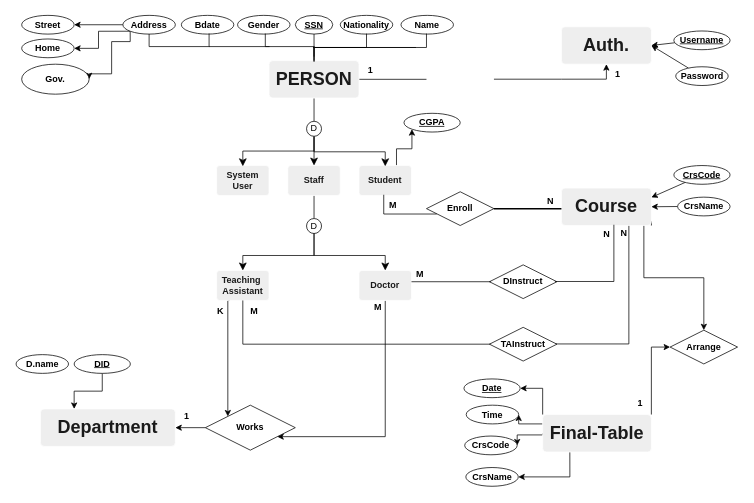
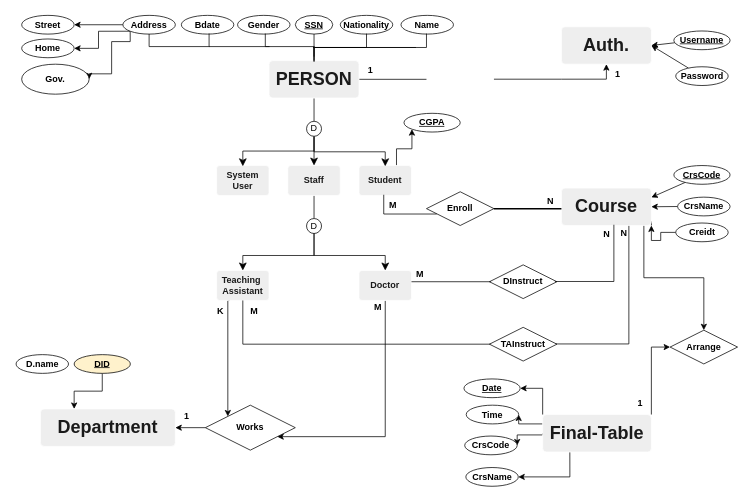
  <mxCell id="0" />
  <mxCell id="1" parent="0" />
  <mxCell id="2" style="edgeStyle=orthogonalEdgeStyle;rounded=0;orthogonalLoop=1;jettySize=auto;html=1;" edge="1" parent="1" source="91" target="90"><mxGeometry relative="1" as="geometry" /></mxCell>
  <mxCell id="3" style="edgeStyle=orthogonalEdgeStyle;rounded=0;orthogonalLoop=1;jettySize=auto;html=1;exitX=0.5;exitY=1;exitDx=0;exitDy=0;" edge="1" parent="1" source="31" target="91"><mxGeometry relative="1" as="geometry"><mxPoint x="418" y="570" as="targetPoint" /><Array as="points"><mxPoint x="513" y="582" /></Array></mxGeometry></mxCell>
  <mxCell id="4" value="" style="line;strokeWidth=1;html=1;rotation=-90;" vertex="1" parent="1"><mxGeometry x="402.69" y="140.64" width="30.63" height="10" as="geometry" /></mxCell>
  <mxCell id="5" value="" style="line;strokeWidth=1;html=1;" vertex="1" parent="1"><mxGeometry x="478" y="100.32" width="90" height="10" as="geometry" /></mxCell>
  <mxCell id="6" value="" style="line;strokeWidth=1;html=1;rotation=-90;" vertex="1" parent="1"><mxGeometry x="402.7" y="270.32" width="30.63" height="10" as="geometry" /></mxCell>
  <mxCell id="7" value="" style="line;strokeWidth=1;html=1;" vertex="1" parent="1"><mxGeometry x="323" y="453.64" width="335" height="10" as="geometry" /></mxCell>
  <mxCell id="8" value="" style="shape=partialRectangle;whiteSpace=wrap;html=1;top=0;left=0;fillColor=none;" vertex="1" parent="1"><mxGeometry x="740" y="265" width="98" height="193.32" as="geometry" /></mxCell>
  <mxCell id="9" value="&lt;h1&gt;&lt;b&gt;PERSON&lt;/b&gt;&lt;/h1&gt;" style="rounded=1;arcSize=10;whiteSpace=wrap;html=1;align=center;labelBackgroundColor=none;fillColor=#EEEEEE;strokeColor=#FFFFFF;fontColor=#1A1A1A;" vertex="1" parent="1"><mxGeometry x="358" y="80.32" width="120" height="50" as="geometry" /></mxCell>
  <mxCell id="10" style="edgeStyle=orthogonalEdgeStyle;rounded=0;orthogonalLoop=1;jettySize=auto;html=1;entryX=0;entryY=1;entryDx=0;entryDy=0;" edge="1" parent="1" source="11" target="76"><mxGeometry relative="1" as="geometry"><Array as="points"><mxPoint x="528" y="198" /><mxPoint x="549" y="198" /></Array></mxGeometry></mxCell>
  <mxCell id="11" value="&lt;b&gt;Student&lt;/b&gt;" style="rounded=1;arcSize=10;whiteSpace=wrap;html=1;align=center;labelBackgroundColor=none;fillColor=#EEEEEE;strokeColor=#FFFFFF;fontColor=#1A1A1A;" vertex="1" parent="1"><mxGeometry x="478" y="220.32" width="70" height="40" as="geometry" /></mxCell>
  <mxCell id="12" value="&lt;b&gt;Staff&lt;/b&gt;" style="rounded=1;arcSize=10;whiteSpace=wrap;html=1;align=center;labelBackgroundColor=none;fillColor=#EEEEEE;strokeColor=#FFFFFF;fontColor=#1A1A1A;" vertex="1" parent="1"><mxGeometry x="383" y="220.32" width="70" height="40" as="geometry" /></mxCell>
  <mxCell id="13" value="&lt;b&gt;System&lt;br&gt;User&lt;/b&gt;" style="rounded=1;arcSize=10;whiteSpace=wrap;html=1;align=center;labelBackgroundColor=none;fillColor=#EEEEEE;strokeColor=#FFFFFF;fontColor=#1A1A1A;" vertex="1" parent="1"><mxGeometry x="288" y="220.32" width="70" height="40" as="geometry" /></mxCell>
  <mxCell id="14" value="D" style="ellipse;whiteSpace=wrap;html=1;" vertex="1" parent="1"><mxGeometry x="408" y="161.32" width="20" height="20" as="geometry" /></mxCell>
  <mxCell id="15" value="" style="edgeStyle=elbowEdgeStyle;elbow=vertical;endArrow=classic;html=1;curved=0;rounded=0;endSize=8;startSize=8;" edge="1" parent="1"><mxGeometry width="50" height="50" relative="1" as="geometry"><mxPoint x="418" y="182.32" as="sourcePoint" /><mxPoint x="513" y="221.32" as="targetPoint" /></mxGeometry></mxCell>
  <mxCell id="16" value="" style="edgeStyle=elbowEdgeStyle;elbow=vertical;endArrow=classic;html=1;curved=0;rounded=0;endSize=8;startSize=8;exitX=0.5;exitY=1;exitDx=0;exitDy=0;entryX=0.5;entryY=0;entryDx=0;entryDy=0;" edge="1" parent="1"><mxGeometry width="50" height="50" relative="1" as="geometry"><mxPoint x="418" y="181.32" as="sourcePoint" /><mxPoint x="418" y="220.32" as="targetPoint" /></mxGeometry></mxCell>
  <mxCell id="17" value="" style="edgeStyle=elbowEdgeStyle;elbow=vertical;endArrow=classic;html=1;curved=0;rounded=0;endSize=8;startSize=8;" edge="1" parent="1"><mxGeometry width="50" height="50" relative="1" as="geometry"><mxPoint x="418" y="181.32" as="sourcePoint" /><mxPoint x="323" y="221.32" as="targetPoint" /></mxGeometry></mxCell>
  <mxCell id="18" value="&lt;h1&gt;&lt;b&gt;Auth.&lt;/b&gt;&lt;/h1&gt;" style="rounded=1;arcSize=10;whiteSpace=wrap;html=1;align=center;labelBackgroundColor=none;fillColor=#EEEEEE;strokeColor=#FFFFFF;fontColor=#1A1A1A;" vertex="1" parent="1"><mxGeometry x="748" y="35.14" width="120" height="50" as="geometry" /></mxCell>
  <mxCell id="19" style="edgeStyle=orthogonalEdgeStyle;rounded=0;orthogonalLoop=1;jettySize=auto;html=1;exitX=1;exitY=0.5;exitDx=0;exitDy=0;exitPerimeter=0;" edge="1" parent="1" source="20" target="18"><mxGeometry relative="1" as="geometry" /></mxCell>
  <mxCell id="20" value="" style="line;strokeWidth=1;html=1;" vertex="1" parent="1"><mxGeometry x="658" y="100.14" width="90" height="10" as="geometry" /></mxCell>
  <mxCell id="21" style="rounded=0;orthogonalLoop=1;jettySize=auto;html=1;entryX=1;entryY=0.5;entryDx=0;entryDy=0;fontFamily=Helvetica;fontSize=12;fontColor=default;" edge="1" parent="1" source="22" target="18"><mxGeometry relative="1" as="geometry" /></mxCell>
  <mxCell id="22" value="&lt;b&gt;Password&lt;/b&gt;" style="ellipse;whiteSpace=wrap;html=1;align=center;" vertex="1" parent="1"><mxGeometry x="900.5" y="88.57" width="70" height="25" as="geometry" /></mxCell>
  <mxCell id="23" value="D" style="ellipse;whiteSpace=wrap;html=1;" vertex="1" parent="1"><mxGeometry x="408.01" y="291" width="20" height="20" as="geometry" /></mxCell>
  <mxCell id="24" value="" style="edgeStyle=elbowEdgeStyle;elbow=vertical;endArrow=classic;html=1;curved=0;rounded=0;endSize=8;startSize=8;" edge="1" parent="1"><mxGeometry width="50" height="50" relative="1" as="geometry"><mxPoint x="418.01" y="311" as="sourcePoint" /><mxPoint x="513" y="360.32" as="targetPoint" /><Array as="points"><mxPoint x="468" y="340.32" /></Array></mxGeometry></mxCell>
  <mxCell id="25" value="" style="edgeStyle=elbowEdgeStyle;elbow=vertical;endArrow=classic;html=1;curved=0;rounded=0;endSize=8;startSize=8;" edge="1" parent="1"><mxGeometry width="50" height="50" relative="1" as="geometry"><mxPoint x="418.01" y="311" as="sourcePoint" /><mxPoint x="323" y="360.32" as="targetPoint" /><Array as="points"><mxPoint x="368" y="340.32" /></Array></mxGeometry></mxCell>
  <mxCell id="26" value="&lt;b&gt;SSN&lt;/b&gt;" style="ellipse;whiteSpace=wrap;html=1;align=center;fontStyle=4;" vertex="1" parent="1"><mxGeometry x="393.02" y="20" width="50" height="25" as="geometry" /></mxCell>
  <mxCell id="27" style="rounded=0;orthogonalLoop=1;jettySize=auto;html=1;entryX=1;entryY=0.5;entryDx=0;entryDy=0;fontFamily=Helvetica;fontSize=12;fontColor=default;" edge="1" parent="1" source="28" target="18"><mxGeometry relative="1" as="geometry" /></mxCell>
  <mxCell id="28" value="&lt;b&gt;Username&lt;/b&gt;" style="ellipse;whiteSpace=wrap;html=1;align=center;fontStyle=4;" vertex="1" parent="1"><mxGeometry x="898" y="40.82" width="75" height="25" as="geometry" /></mxCell>
  <mxCell id="29" style="edgeStyle=orthogonalEdgeStyle;rounded=0;orthogonalLoop=1;jettySize=auto;html=1;exitX=0.25;exitY=1;exitDx=0;exitDy=0;entryX=0;entryY=0;entryDx=0;entryDy=0;" edge="1" parent="1" source="30" target="91"><mxGeometry relative="1" as="geometry"><Array as="points"><mxPoint x="303" y="400" /></Array></mxGeometry></mxCell>
  <mxCell id="30" value="&lt;b&gt;Teaching&amp;nbsp;&lt;br&gt;Assistant&lt;/b&gt;" style="rounded=1;arcSize=10;whiteSpace=wrap;html=1;align=center;labelBackgroundColor=none;fillColor=#EEEEEE;strokeColor=#FFFFFF;fontColor=#1A1A1A;" vertex="1" parent="1"><mxGeometry x="288" y="360.32" width="70" height="40" as="geometry" /></mxCell>
  <mxCell id="31" value="&lt;b&gt;Doctor&lt;/b&gt;" style="rounded=1;arcSize=10;whiteSpace=wrap;html=1;align=center;labelBackgroundColor=none;fillColor=#EEEEEE;strokeColor=#FFFFFF;fontColor=#1A1A1A;" vertex="1" parent="1"><mxGeometry x="478" y="360.32" width="70" height="40" as="geometry" /></mxCell>
  <mxCell id="32" value="&lt;b&gt;Name&lt;/b&gt;" style="ellipse;whiteSpace=wrap;html=1;align=center;" vertex="1" parent="1"><mxGeometry x="534" y="20" width="70" height="25" as="geometry" /></mxCell>
  <mxCell id="33" value="&lt;b&gt;Nationality&lt;/b&gt;" style="ellipse;whiteSpace=wrap;html=1;align=center;" vertex="1" parent="1"><mxGeometry x="453" y="20" width="70" height="25" as="geometry" /></mxCell>
  <mxCell id="34" value="&lt;b&gt;Gender&lt;/b&gt;" style="ellipse;whiteSpace=wrap;html=1;align=center;" vertex="1" parent="1"><mxGeometry x="316" y="20" width="70" height="25" as="geometry" /></mxCell>
  <mxCell id="35" value="&lt;b&gt;Bdate&lt;/b&gt;" style="ellipse;whiteSpace=wrap;html=1;align=center;" vertex="1" parent="1"><mxGeometry x="241" y="20" width="70" height="25" as="geometry" /></mxCell>
  <mxCell id="36" value="" style="group" vertex="1" connectable="0" parent="1"><mxGeometry x="418" y="45" width="150" height="36" as="geometry" /></mxCell>
  <mxCell id="37" value="" style="shape=partialRectangle;whiteSpace=wrap;html=1;top=0;left=0;fillColor=none;" vertex="1" parent="36"><mxGeometry width="150" height="17.85" as="geometry" /></mxCell>
  <mxCell id="38" value="" style="shape=partialRectangle;whiteSpace=wrap;html=1;bottom=0;right=0;fillColor=none;" vertex="1" parent="36"><mxGeometry y="17.856" width="135.352" height="18.144" as="geometry" /></mxCell>
  <mxCell id="39" value="" style="group" vertex="1" connectable="0" parent="36"><mxGeometry width="70" height="36" as="geometry" /></mxCell>
  <mxCell id="40" value="" style="shape=partialRectangle;whiteSpace=wrap;html=1;top=0;left=0;fillColor=none;" vertex="1" parent="39"><mxGeometry width="70" height="17.854" as="geometry" /></mxCell>
  <mxCell id="41" value="" style="shape=partialRectangle;whiteSpace=wrap;html=1;bottom=0;right=0;fillColor=none;" vertex="1" parent="39"><mxGeometry y="17.856" width="67.676" height="18.144" as="geometry" /></mxCell>
  <mxCell id="42" value="" style="endArrow=none;html=1;rounded=0;exitX=0.5;exitY=0;exitDx=0;exitDy=0;" edge="1" parent="1" source="9"><mxGeometry width="50" height="50" relative="1" as="geometry"><mxPoint x="368" y="95" as="sourcePoint" /><mxPoint x="418" y="45" as="targetPoint" /></mxGeometry></mxCell>
  <mxCell id="43" value="" style="group" vertex="1" connectable="0" parent="1"><mxGeometry x="353" y="45" width="65" height="30" as="geometry" /></mxCell>
  <mxCell id="44" value="" style="shape=partialRectangle;whiteSpace=wrap;html=1;top=0;left=1;right=0;fillColor=none;" vertex="1" parent="43"><mxGeometry width="65" height="16.64" as="geometry" /></mxCell>
  <mxCell id="45" value="" style="endArrow=none;html=1;rounded=0;fontFamily=Helvetica;fontSize=12;fontColor=default;entryX=1;entryY=1;entryDx=0;entryDy=0;" edge="1" parent="43" target="44"><mxGeometry width="50" height="50" relative="1" as="geometry"><mxPoint x="65" y="30" as="sourcePoint" /><mxPoint x="91" y="30" as="targetPoint" /></mxGeometry></mxCell>
  <mxCell id="46" value="" style="shape=partialRectangle;whiteSpace=wrap;html=1;top=0;left=1;right=0;fillColor=none;" vertex="1" parent="1"><mxGeometry x="278" y="45" width="80" height="16.64" as="geometry" /></mxCell>
  <mxCell id="47" style="edgeStyle=orthogonalEdgeStyle;rounded=0;orthogonalLoop=1;jettySize=auto;html=1;exitX=1;exitY=1;exitDx=0;exitDy=0;" edge="1" parent="1" source="48" target="85"><mxGeometry relative="1" as="geometry"><Array as="points"><mxPoint x="868" y="295" /><mxPoint x="858" y="295" /><mxPoint x="858" y="370" /><mxPoint x="938" y="370" /></Array></mxGeometry></mxCell>
  <mxCell id="48" value="&lt;h1&gt;&lt;b&gt;Course&lt;/b&gt;&lt;/h1&gt;" style="rounded=1;arcSize=10;whiteSpace=wrap;html=1;align=center;labelBackgroundColor=none;fillColor=#EEEEEE;strokeColor=#FFFFFF;fontColor=#1A1A1A;" vertex="1" parent="1"><mxGeometry x="748" y="250.32" width="120" height="50" as="geometry" /></mxCell>
  <mxCell id="49" value="" style="rounded=0;orthogonalLoop=1;jettySize=auto;html=1;fontFamily=Helvetica;fontSize=12;fontColor=default;entryX=1;entryY=0.5;entryDx=0;entryDy=0;" edge="1" parent="1" source="50" target="48"><mxGeometry relative="1" as="geometry"><mxPoint x="868" y="316.166" as="targetPoint" /></mxGeometry></mxCell>
  <mxCell id="50" value="&lt;b&gt;CrsName&lt;/b&gt;" style="ellipse;whiteSpace=wrap;html=1;align=center;" vertex="1" parent="1"><mxGeometry x="903" y="262.5" width="70" height="25" as="geometry" /></mxCell>
  <mxCell id="51" value="" style="rounded=0;orthogonalLoop=1;jettySize=auto;html=1;fontFamily=Helvetica;fontSize=12;fontColor=default;entryX=1;entryY=0.25;entryDx=0;entryDy=0;" edge="1" parent="1" source="52" target="48"><mxGeometry relative="1" as="geometry"><mxPoint x="868" y="288.16" as="targetPoint" /></mxGeometry></mxCell>
  <mxCell id="52" value="&lt;b&gt;CrsCode&lt;/b&gt;" style="ellipse;whiteSpace=wrap;html=1;align=center;fontStyle=4;" vertex="1" parent="1"><mxGeometry x="898" y="220.32" width="75" height="25" as="geometry" /></mxCell>
  <mxCell id="53" value="&lt;b&gt;Enroll&lt;/b&gt;" style="shape=rhombus;perimeter=rhombusPerimeter;whiteSpace=wrap;html=1;align=center;" vertex="1" parent="1"><mxGeometry x="568" y="255.32" width="90" height="45" as="geometry" /></mxCell>
  <mxCell id="54" value="" style="line;strokeWidth=2;html=1;" vertex="1" parent="1"><mxGeometry x="658" y="272.82" width="90" height="10" as="geometry" /></mxCell>
  <mxCell id="55" value="" style="shape=partialRectangle;whiteSpace=wrap;html=1;top=0;left=1;right=0;fillColor=none;" vertex="1" parent="1"><mxGeometry x="511" y="260" width="70" height="25" as="geometry" /></mxCell>
  <mxCell id="56" value="&lt;b&gt;DInstruct&lt;/b&gt;" style="shape=rhombus;perimeter=rhombusPerimeter;whiteSpace=wrap;html=1;align=center;" vertex="1" parent="1"><mxGeometry x="652" y="352.82" width="90" height="45" as="geometry" /></mxCell>
  <mxCell id="57" value="" style="line;strokeWidth=1;html=1;" vertex="1" parent="1"><mxGeometry x="548" y="370.32" width="106" height="10" as="geometry" /></mxCell>
  <mxCell id="58" value="" style="shape=partialRectangle;whiteSpace=wrap;html=1;top=0;left=0;fillColor=none;" vertex="1" parent="1"><mxGeometry x="740" y="300" width="78" height="75" as="geometry" /></mxCell>
  <mxCell id="59" value="&lt;b&gt;M&lt;/b&gt;" style="text;html=1;align=center;verticalAlign=middle;resizable=0;points=[];autosize=1;strokeColor=none;fillColor=none;fontSize=12;fontFamily=Helvetica;fontColor=default;" vertex="1" parent="1"><mxGeometry x="544" y="350.32" width="30" height="30" as="geometry" /></mxCell>
  <mxCell id="60" value="&lt;b&gt;N&lt;/b&gt;" style="text;html=1;align=center;verticalAlign=middle;resizable=0;points=[];autosize=1;strokeColor=none;fillColor=none;fontSize=12;fontFamily=Helvetica;fontColor=default;" vertex="1" parent="1"><mxGeometry x="793" y="297" width="30" height="30" as="geometry" /></mxCell>
  <mxCell id="61" value="&lt;b&gt;N&lt;/b&gt;" style="text;html=1;align=center;verticalAlign=middle;resizable=0;points=[];autosize=1;strokeColor=none;fillColor=none;fontSize=12;fontFamily=Helvetica;fontColor=default;" vertex="1" parent="1"><mxGeometry x="718" y="252.82" width="30" height="30" as="geometry" /></mxCell>
  <mxCell id="62" value="&lt;b&gt;M&lt;/b&gt;" style="text;html=1;align=center;verticalAlign=middle;resizable=0;points=[];autosize=1;strokeColor=none;fillColor=none;fontSize=12;fontFamily=Helvetica;fontColor=default;" vertex="1" parent="1"><mxGeometry x="508" y="257.5" width="30" height="30" as="geometry" /></mxCell>
  <mxCell id="63" value="&lt;b&gt;TAInstruct&lt;/b&gt;" style="shape=rhombus;perimeter=rhombusPerimeter;whiteSpace=wrap;html=1;align=center;" vertex="1" parent="1"><mxGeometry x="652" y="436.14" width="90" height="45" as="geometry" /></mxCell>
  <mxCell id="64" value="&lt;b&gt;N&lt;/b&gt;" style="text;html=1;align=center;verticalAlign=middle;resizable=0;points=[];autosize=1;strokeColor=none;fillColor=none;fontSize=12;fontFamily=Helvetica;fontColor=default;" vertex="1" parent="1"><mxGeometry x="816" y="296" width="30" height="30" as="geometry" /></mxCell>
  <mxCell id="65" value="" style="endArrow=none;html=1;rounded=0;fontFamily=Helvetica;fontSize=12;fontColor=default;exitX=0;exitY=0.5;exitDx=0;exitDy=0;exitPerimeter=0;" edge="1" parent="1" source="7" target="30"><mxGeometry width="50" height="50" relative="1" as="geometry"><mxPoint x="278" y="450" as="sourcePoint" /><mxPoint x="328" y="395" as="targetPoint" /></mxGeometry></mxCell>
  <mxCell id="66" value="&lt;b&gt;1&lt;/b&gt;" style="text;html=1;align=center;verticalAlign=middle;resizable=0;points=[];autosize=1;strokeColor=none;fillColor=none;" vertex="1" parent="1"><mxGeometry x="808" y="83.57" width="30" height="30" as="geometry" /></mxCell>
  <mxCell id="67" value="&lt;b&gt;1&lt;/b&gt;" style="text;html=1;align=center;verticalAlign=middle;resizable=0;points=[];autosize=1;strokeColor=none;fillColor=none;" vertex="1" parent="1"><mxGeometry x="478" y="78.5" width="30" height="30" as="geometry" /></mxCell>
  <mxCell id="68" value="" style="shape=partialRectangle;whiteSpace=wrap;html=1;top=0;left=1;right=0;fillColor=none;" vertex="1" parent="1"><mxGeometry x="198" y="45" width="80" height="16.64" as="geometry" /></mxCell>
  <mxCell id="69" value="" style="edgeStyle=orthogonalEdgeStyle;rounded=0;orthogonalLoop=1;jettySize=auto;html=1;" edge="1" parent="1" source="72" target="73"><mxGeometry relative="1" as="geometry" /></mxCell>
  <mxCell id="70" style="edgeStyle=orthogonalEdgeStyle;rounded=0;orthogonalLoop=1;jettySize=auto;html=1;exitX=0;exitY=1;exitDx=0;exitDy=0;entryX=1;entryY=0.5;entryDx=0;entryDy=0;" edge="1" parent="1" source="72" target="74"><mxGeometry relative="1" as="geometry" /></mxCell>
  <mxCell id="71" style="edgeStyle=orthogonalEdgeStyle;rounded=0;orthogonalLoop=1;jettySize=auto;html=1;exitX=0;exitY=1;exitDx=0;exitDy=0;entryX=1;entryY=0.5;entryDx=0;entryDy=0;" edge="1" parent="1" source="72" target="75"><mxGeometry relative="1" as="geometry"><Array as="points"><mxPoint x="173" y="55" /><mxPoint x="148" y="55" /><mxPoint x="148" y="98" /></Array></mxGeometry></mxCell>
  <mxCell id="72" value="&lt;b&gt;Address&lt;/b&gt;" style="ellipse;whiteSpace=wrap;html=1;align=center;" vertex="1" parent="1"><mxGeometry x="163" y="20" width="70" height="25" as="geometry" /></mxCell>
  <mxCell id="73" value="&lt;b&gt;Street&lt;/b&gt;" style="ellipse;whiteSpace=wrap;html=1;align=center;" vertex="1" parent="1"><mxGeometry x="28" y="20" width="70" height="25" as="geometry" /></mxCell>
  <mxCell id="74" value="&lt;b&gt;Home&lt;/b&gt;" style="ellipse;whiteSpace=wrap;html=1;align=center;" vertex="1" parent="1"><mxGeometry x="28" y="51.5" width="70" height="25" as="geometry" /></mxCell>
  <mxCell id="75" value="&lt;b&gt;Gov.&lt;/b&gt;" style="ellipse;whiteSpace=wrap;html=1;align=center;" vertex="1" parent="1"><mxGeometry x="28" y="85.14" width="90" height="40" as="geometry" /></mxCell>
  <mxCell id="76" value="&lt;b&gt;CGPA&lt;/b&gt;" style="ellipse;whiteSpace=wrap;html=1;align=center;fontStyle=4;" vertex="1" parent="1"><mxGeometry x="538" y="150.64" width="75" height="25" as="geometry" /></mxCell>
  <mxCell id="77" value="&lt;b&gt;M&lt;/b&gt;" style="text;html=1;align=center;verticalAlign=middle;resizable=0;points=[];autosize=1;strokeColor=none;fillColor=none;fontSize=12;fontFamily=Helvetica;fontColor=default;" vertex="1" parent="1"><mxGeometry x="323" y="400.32" width="30" height="30" as="geometry" /></mxCell>
  <mxCell id="78" style="edgeStyle=orthogonalEdgeStyle;rounded=0;orthogonalLoop=1;jettySize=auto;html=1;exitX=0;exitY=0;exitDx=0;exitDy=0;entryX=1;entryY=0.5;entryDx=0;entryDy=0;" edge="1" parent="1" source="83" target="84"><mxGeometry relative="1" as="geometry" /></mxCell>
  <mxCell id="79" style="edgeStyle=orthogonalEdgeStyle;rounded=0;orthogonalLoop=1;jettySize=auto;html=1;exitX=0;exitY=0.5;exitDx=0;exitDy=0;entryX=1;entryY=0.5;entryDx=0;entryDy=0;" edge="1" parent="1" source="83" target="88"><mxGeometry relative="1" as="geometry"><mxPoint x="693" y="579.68" as="targetPoint" /><Array as="points"><mxPoint x="723" y="579.68" /><mxPoint x="689" y="579.68" /></Array></mxGeometry></mxCell>
  <mxCell id="80" style="edgeStyle=orthogonalEdgeStyle;rounded=0;orthogonalLoop=1;jettySize=auto;html=1;exitX=0.25;exitY=1;exitDx=0;exitDy=0;entryX=1;entryY=0.5;entryDx=0;entryDy=0;" edge="1" parent="1" source="83" target="87"><mxGeometry relative="1" as="geometry" /></mxCell>
  <mxCell id="81" style="edgeStyle=orthogonalEdgeStyle;rounded=0;orthogonalLoop=1;jettySize=auto;html=1;exitX=0;exitY=0.25;exitDx=0;exitDy=0;entryX=1;entryY=0.5;entryDx=0;entryDy=0;" edge="1" parent="1" source="83" target="89"><mxGeometry relative="1" as="geometry"><mxPoint x="693" y="559.68" as="targetPoint" /></mxGeometry></mxCell>
  <mxCell id="82" style="edgeStyle=orthogonalEdgeStyle;rounded=0;orthogonalLoop=1;jettySize=auto;html=1;exitX=1;exitY=0;exitDx=0;exitDy=0;entryX=0;entryY=0.5;entryDx=0;entryDy=0;" edge="1" parent="1" source="83" target="85"><mxGeometry relative="1" as="geometry" /></mxCell>
  <mxCell id="83" value="&lt;h1&gt;&lt;b&gt;Final-Table&lt;/b&gt;&lt;/h1&gt;" style="rounded=1;arcSize=10;whiteSpace=wrap;html=1;align=center;labelBackgroundColor=none;fillColor=#EEEEEE;strokeColor=#FFFFFF;fontColor=#1A1A1A;" vertex="1" parent="1"><mxGeometry x="723" y="552.5" width="145" height="50" as="geometry" /></mxCell>
  <mxCell id="84" value="&lt;b&gt;Date&lt;/b&gt;" style="ellipse;whiteSpace=wrap;html=1;align=center;fontStyle=4;" vertex="1" parent="1"><mxGeometry x="618" y="505" width="75" height="25" as="geometry" /></mxCell>
  <mxCell id="85" value="&lt;b&gt;Arrange&lt;/b&gt;" style="shape=rhombus;perimeter=rhombusPerimeter;whiteSpace=wrap;html=1;align=center;" vertex="1" parent="1"><mxGeometry x="893" y="440" width="90" height="45" as="geometry" /></mxCell>
  <mxCell id="86" value="&lt;b&gt;1&lt;/b&gt;" style="text;html=1;align=center;verticalAlign=middle;resizable=0;points=[];autosize=1;strokeColor=none;fillColor=none;" vertex="1" parent="1"><mxGeometry x="838" y="522.5" width="30" height="30" as="geometry" /></mxCell>
  <mxCell id="87" value="&lt;b&gt;CrsName&lt;/b&gt;" style="ellipse;whiteSpace=wrap;html=1;align=center;" vertex="1" parent="1"><mxGeometry x="620.5" y="623.18" width="70" height="25" as="geometry" /></mxCell>
  <mxCell id="88" value="&lt;b&gt;CrsCode&lt;/b&gt;" style="ellipse;whiteSpace=wrap;html=1;align=center;" vertex="1" parent="1"><mxGeometry x="619" y="581.18" width="70" height="25" as="geometry" /></mxCell>
  <mxCell id="89" value="&lt;b&gt;Time&lt;/b&gt;" style="ellipse;whiteSpace=wrap;html=1;align=center;" vertex="1" parent="1"><mxGeometry x="621" y="540" width="70" height="25" as="geometry" /></mxCell>
  <mxCell id="90" value="&lt;h1&gt;&lt;b&gt;Department&lt;/b&gt;&lt;/h1&gt;" style="rounded=1;arcSize=10;whiteSpace=wrap;html=1;align=center;labelBackgroundColor=none;fillColor=#EEEEEE;strokeColor=#FFFFFF;fontColor=#1A1A1A;" vertex="1" parent="1"><mxGeometry x="53" y="545" width="180" height="50" as="geometry" /></mxCell>
  <mxCell id="91" value="&lt;b&gt;Works&lt;/b&gt;" style="shape=rhombus;perimeter=rhombusPerimeter;whiteSpace=wrap;html=1;align=center;" vertex="1" parent="1"><mxGeometry x="273.02" y="540" width="120" height="60" as="geometry" /></mxCell>
  <mxCell id="92" value="&lt;b&gt;M&lt;/b&gt;" style="text;html=1;align=center;verticalAlign=middle;resizable=0;points=[];autosize=1;strokeColor=none;fillColor=none;fontSize=12;fontFamily=Helvetica;fontColor=default;" vertex="1" parent="1"><mxGeometry x="488" y="394.82" width="30" height="30" as="geometry" /></mxCell>
  <mxCell id="93" value="&lt;b&gt;1&lt;/b&gt;" style="text;html=1;align=center;verticalAlign=middle;resizable=0;points=[];autosize=1;strokeColor=none;fillColor=none;fontSize=12;fontFamily=Helvetica;fontColor=default;" vertex="1" parent="1"><mxGeometry x="233" y="540" width="30" height="30" as="geometry" /></mxCell>
  <mxCell id="94" value="&lt;b&gt;D.name&lt;/b&gt;" style="ellipse;whiteSpace=wrap;html=1;align=center;" vertex="1" parent="1"><mxGeometry x="20.5" y="472.57" width="70" height="25" as="geometry" /></mxCell>
  <mxCell id="95" style="edgeStyle=orthogonalEdgeStyle;rounded=0;orthogonalLoop=1;jettySize=auto;html=1;exitX=0.5;exitY=1;exitDx=0;exitDy=0;entryX=0.25;entryY=0;entryDx=0;entryDy=0;" edge="1" parent="1" source="96" target="90"><mxGeometry relative="1" as="geometry" /></mxCell>
- <mxCell id="96" value="&lt;b&gt;DID&lt;/b&gt;" style="ellipse;whiteSpace=wrap;html=1;align=center;fontStyle=4;" vertex="1" parent="1"><mxGeometry x="98" y="472.57" width="75" height="25" as="geometry" /></mxCell>
+ <mxCell id="96" value="&lt;b&gt;DID&lt;/b&gt;" style="ellipse;whiteSpace=wrap;html=1;align=center;fontStyle=4;fillColor=#fff2cc;" vertex="1" parent="1"><mxGeometry x="98" y="472.57" width="75" height="25" as="geometry" /></mxCell>
+ <mxCell id="97" style="edgeStyle=orthogonalEdgeStyle;rounded=0;orthogonalLoop=1;jettySize=auto;html=1;entryX=1;entryY=1;entryDx=0;entryDy=0;" edge="1" parent="1" source="98" target="48"><mxGeometry relative="1" as="geometry" /></mxCell>
+ <mxCell id="98" value="&lt;b&gt;Creidt&lt;/b&gt;" style="ellipse;whiteSpace=wrap;html=1;align=center;" vertex="1" parent="1"><mxGeometry x="900.5" y="297" width="70" height="25" as="geometry" /></mxCell>
  <mxCell id="99" value="&lt;b&gt;K&lt;/b&gt;" style="text;html=1;align=center;verticalAlign=middle;resizable=0;points=[];autosize=1;strokeColor=none;fillColor=none;fontSize=12;fontFamily=Helvetica;fontColor=default;" vertex="1" parent="1"><mxGeometry x="278" y="400.32" width="30" height="30" as="geometry" /></mxCell>
